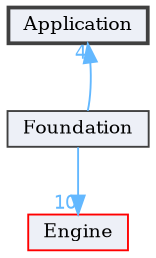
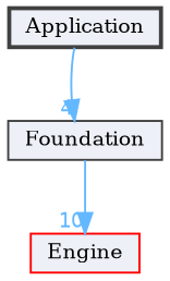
  digraph {
    compound=true
    fontname="DejaVu Serif"
    node [color=grey25 fillcolor="#edf0f7" fontname="DejaVu Serif" fontsize=10 shape=box style=filled]
    edge [color=steelblue1 fontcolor=steelblue1 fontname="DejaVu Serif" fontsize=10 labeldistance=1.5 labelfontname=Helvetica labelfontsize=10]
    n1 [height=0.2 label=Application style="filled,bold" width=0.4]
    n2 [height=0.2 label=Foundation width=0.4]
    n3 [color=red height=0.2 label=Engine width=0.4]
-   n2 -> n1 [headlabel=4]
+   n1 -> n2 [headlabel=4]
    n2 -> n3 [headlabel=10]
  }
